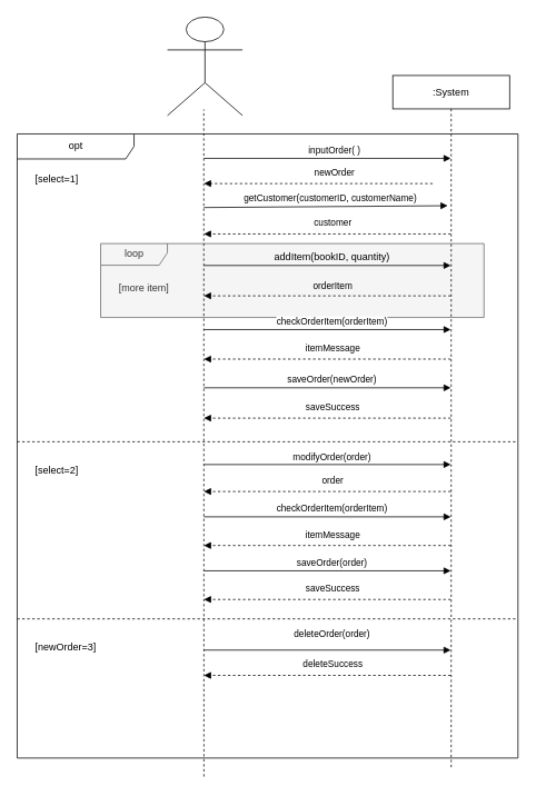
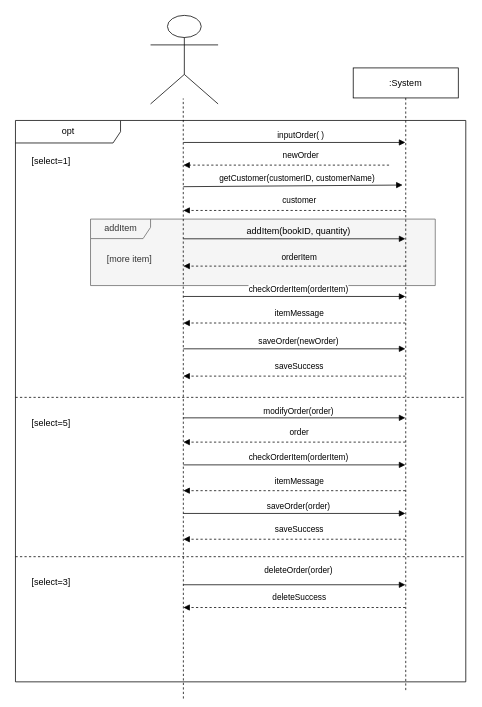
  <mxCell id="0" />
  <mxCell id="1" parent="0" />
  <mxCell id="2" value="opt" style="shape=umlFrame;tabWidth=110;tabHeight=30;tabPosition=left;html=1;boundedLbl=1;labelInHeader=1;width=140;height=30;swimlaneFillColor=none;" parent="1" vertex="1"><mxGeometry x="20" y="160" width="600" height="748" as="geometry" /></mxCell>
- <mxCell id="3" value="loop" style="shape=umlFrame;tabWidth=110;tabHeight=30;tabPosition=left;html=1;boundedLbl=1;labelInHeader=1;width=80;height=26;fillColor=#f5f5f5;fontColor=#333333;strokeColor=#666666;swimlaneFillColor=#F5F5F5;" parent="2" vertex="1"><mxGeometry x="100" y="131.41" width="459.32" height="88.59" as="geometry" /></mxCell>
+ <mxCell id="3" value="addItem" style="shape=umlFrame;tabWidth=110;tabHeight=30;tabPosition=left;html=1;boundedLbl=1;labelInHeader=1;width=80;height=26;fillColor=#f5f5f5;fontColor=#333333;strokeColor=#666666;swimlaneFillColor=#F5F5F5;" parent="2" vertex="1"><mxGeometry x="100" y="131.41" width="459.32" height="88.59" as="geometry" /></mxCell>
  <mxCell id="4" value="[more item]" style="text;fillColor=#f5f5f5;fontColor=#333333;strokeColor=none;" parent="3" vertex="1"><mxGeometry width="100" height="20" relative="1" as="geometry"><mxPoint x="20" y="40" as="offset" /></mxGeometry></mxCell>
  <mxCell id="5" value="[select=1]" style="text" parent="2" vertex="1"><mxGeometry width="100" height="20" relative="1" as="geometry"><mxPoint x="20" y="40" as="offset" /></mxGeometry></mxCell>
- <mxCell id="6" value="[select=2]" style="line;strokeWidth=1;dashed=1;labelPosition=center;verticalLabelPosition=bottom;align=left;verticalAlign=top;spacingLeft=20;spacingTop=15;" parent="2" vertex="1"><mxGeometry y="363.892" width="600" height="10.108" as="geometry" /></mxCell>
- <mxCell id="7" value="[newOrder=3]" style="line;strokeWidth=1;dashed=1;labelPosition=center;verticalLabelPosition=bottom;align=left;verticalAlign=top;spacingLeft=20;spacingTop=15;" parent="2" vertex="1"><mxGeometry y="576.162" width="600" height="10.108" as="geometry" /></mxCell>
+ <mxCell id="6" value="[select=5]" style="line;strokeWidth=1;dashed=1;labelPosition=center;verticalLabelPosition=bottom;align=left;verticalAlign=top;spacingLeft=20;spacingTop=15;" parent="2" vertex="1"><mxGeometry y="363.892" width="600" height="10.108" as="geometry" /></mxCell>
+ <mxCell id="7" value="[select=3]" style="line;strokeWidth=1;dashed=1;labelPosition=center;verticalLabelPosition=bottom;align=left;verticalAlign=top;spacingLeft=20;spacingTop=15;" parent="2" vertex="1"><mxGeometry y="576.162" width="600" height="10.108" as="geometry" /></mxCell>
  <mxCell id="8" value="" style="endArrow=none;startArrow=none;endFill=0;startFill=0;endSize=8;html=1;verticalAlign=bottom;dashed=1;labelBackgroundColor=none;rounded=0;" parent="2" edge="1"><mxGeometry x="-0.5" y="50" width="160" relative="1" as="geometry"><mxPoint x="223.729" y="770.238" as="sourcePoint" /><mxPoint x="223.552" y="-29.333" as="targetPoint" /><mxPoint as="offset" /></mxGeometry></mxCell>
  <mxCell id="9" value="" style="html=1;verticalAlign=bottom;labelBackgroundColor=none;endArrow=block;endFill=1;rounded=0;" parent="2" target="46" edge="1"><mxGeometry width="160" relative="1" as="geometry"><mxPoint x="223.729" y="29.314" as="sourcePoint" /><mxPoint x="497.797" y="28.838" as="targetPoint" /></mxGeometry></mxCell>
  <mxCell id="10" value="inputOrder( )" style="edgeLabel;html=1;align=center;verticalAlign=middle;resizable=0;points=[];" parent="9" vertex="1" connectable="0"><mxGeometry x="0.15" y="4" relative="1" as="geometry"><mxPoint x="-14" y="-6" as="offset" /></mxGeometry></mxCell>
  <mxCell id="11" value="" style="html=1;verticalAlign=bottom;labelBackgroundColor=none;endArrow=block;endFill=1;dashed=1;rounded=0;" parent="2" edge="1"><mxGeometry width="160" relative="1" as="geometry"><mxPoint x="497.797" y="59.499" as="sourcePoint" /><mxPoint x="223.729" y="59.499" as="targetPoint" /></mxGeometry></mxCell>
  <mxCell id="12" value="newOrder" style="edgeLabel;html=1;align=center;verticalAlign=middle;resizable=0;points=[];" parent="11" vertex="1" connectable="0"><mxGeometry x="-0.128" relative="1" as="geometry"><mxPoint x="1" y="-13" as="offset" /></mxGeometry></mxCell>
  <mxCell id="13" value="" style="html=1;verticalAlign=bottom;labelBackgroundColor=none;endArrow=block;endFill=1;rounded=0;entryX=0.47;entryY=0.188;entryDx=0;entryDy=0;entryPerimeter=0;" parent="2" target="46" edge="1"><mxGeometry width="160" relative="1" as="geometry"><mxPoint x="223.729" y="88.238" as="sourcePoint" /><mxPoint x="497.797" y="88.238" as="targetPoint" /></mxGeometry></mxCell>
  <mxCell id="14" value="getCustomer(customerID, customerName)" style="edgeLabel;html=1;align=center;verticalAlign=middle;resizable=0;points=[];" parent="13" vertex="1" connectable="0"><mxGeometry x="0.15" y="4" relative="1" as="geometry"><mxPoint x="-17" y="-6" as="offset" /></mxGeometry></mxCell>
  <mxCell id="15" value="" style="html=1;verticalAlign=bottom;labelBackgroundColor=none;endArrow=block;endFill=1;dashed=1;rounded=0;" parent="2" source="46" edge="1"><mxGeometry width="160" relative="1" as="geometry"><mxPoint x="497.797" y="119.91" as="sourcePoint" /><mxPoint x="223.729" y="119.91" as="targetPoint" /></mxGeometry></mxCell>
  <mxCell id="16" value="customer" style="edgeLabel;html=1;align=center;verticalAlign=middle;resizable=0;points=[];fontSize=11;" parent="15" vertex="1" connectable="0"><mxGeometry x="-0.128" relative="1" as="geometry"><mxPoint x="-13" y="-13" as="offset" /></mxGeometry></mxCell>
  <mxCell id="17" value="" style="html=1;verticalAlign=bottom;labelBackgroundColor=none;endArrow=block;endFill=1;rounded=0;" parent="2" target="46" edge="1"><mxGeometry width="160" relative="1" as="geometry"><mxPoint x="223.729" y="157.691" as="sourcePoint" /><mxPoint x="497.797" y="157.691" as="targetPoint" /></mxGeometry></mxCell>
  <mxCell id="18" value="addItem(bookID, quantity)" style="edgeLabel;html=1;align=center;verticalAlign=middle;resizable=0;points=[];labelBackgroundColor=#F5F5F5;fontSize=12;" parent="17" vertex="1" connectable="0"><mxGeometry x="0.15" y="4" relative="1" as="geometry"><mxPoint x="-17" y="-6" as="offset" /></mxGeometry></mxCell>
  <mxCell id="19" value="" style="html=1;verticalAlign=bottom;labelBackgroundColor=none;endArrow=block;endFill=1;dashed=1;rounded=0;" parent="2" source="46" edge="1"><mxGeometry width="160" relative="1" as="geometry"><mxPoint x="497.797" y="194.073" as="sourcePoint" /><mxPoint x="223.729" y="194.073" as="targetPoint" /></mxGeometry></mxCell>
  <mxCell id="20" value="orderItem" style="edgeLabel;html=1;align=center;verticalAlign=middle;resizable=0;points=[];labelBackgroundColor=#F5F5F5;" parent="19" vertex="1" connectable="0"><mxGeometry x="-0.128" relative="1" as="geometry"><mxPoint x="-13" y="-13" as="offset" /></mxGeometry></mxCell>
  <mxCell id="21" value="" style="html=1;verticalAlign=bottom;labelBackgroundColor=none;endArrow=block;endFill=1;rounded=0;" parent="2" target="46" edge="1"><mxGeometry width="160" relative="1" as="geometry"><mxPoint x="223.729" y="234.512" as="sourcePoint" /><mxPoint x="497.797" y="234.512" as="targetPoint" /></mxGeometry></mxCell>
  <mxCell id="22" value="checkOrderItem(orderItem)" style="edgeLabel;html=1;align=center;verticalAlign=middle;resizable=0;points=[];" parent="21" vertex="1" connectable="0"><mxGeometry x="0.15" y="4" relative="1" as="geometry"><mxPoint x="-17" y="-6" as="offset" /></mxGeometry></mxCell>
  <mxCell id="23" value="" style="html=1;verticalAlign=bottom;labelBackgroundColor=none;endArrow=block;endFill=1;dashed=1;rounded=0;" parent="2" source="46" edge="1"><mxGeometry width="160" relative="1" as="geometry"><mxPoint x="497.797" y="269.884" as="sourcePoint" /><mxPoint x="223.729" y="269.884" as="targetPoint" /></mxGeometry></mxCell>
  <mxCell id="24" value="itemMessage" style="edgeLabel;html=1;align=center;verticalAlign=middle;resizable=0;points=[];" parent="23" vertex="1" connectable="0"><mxGeometry x="-0.128" relative="1" as="geometry"><mxPoint x="-13" y="-13" as="offset" /></mxGeometry></mxCell>
  <mxCell id="25" value="" style="html=1;verticalAlign=bottom;labelBackgroundColor=none;endArrow=block;endFill=1;rounded=0;" parent="2" target="46" edge="1"><mxGeometry width="160" relative="1" as="geometry"><mxPoint x="223.729" y="304.258" as="sourcePoint" /><mxPoint x="497.797" y="304.258" as="targetPoint" /></mxGeometry></mxCell>
  <mxCell id="26" value="saveOrder(newOrder)" style="edgeLabel;html=1;align=center;verticalAlign=middle;resizable=0;points=[];" parent="25" vertex="1" connectable="0"><mxGeometry x="0.15" y="4" relative="1" as="geometry"><mxPoint x="-17" y="-6" as="offset" /></mxGeometry></mxCell>
  <mxCell id="27" value="" style="html=1;verticalAlign=bottom;labelBackgroundColor=none;endArrow=block;endFill=1;dashed=1;rounded=0;" parent="2" source="46" edge="1"><mxGeometry width="160" relative="1" as="geometry"><mxPoint x="497.797" y="340.641" as="sourcePoint" /><mxPoint x="223.729" y="340.641" as="targetPoint" /></mxGeometry></mxCell>
  <mxCell id="28" value="saveSuccess" style="edgeLabel;html=1;align=center;verticalAlign=middle;resizable=0;points=[];" parent="27" vertex="1" connectable="0"><mxGeometry x="-0.128" relative="1" as="geometry"><mxPoint x="-13" y="-13" as="offset" /></mxGeometry></mxCell>
  <mxCell id="29" value="" style="html=1;verticalAlign=bottom;labelBackgroundColor=none;endArrow=block;endFill=1;rounded=0;" parent="2" target="46" edge="1"><mxGeometry width="160" relative="1" as="geometry"><mxPoint x="223.729" y="396.242" as="sourcePoint" /><mxPoint x="497.797" y="396.242" as="targetPoint" /></mxGeometry></mxCell>
  <mxCell id="30" value="modifyOrder(order)" style="edgeLabel;html=1;align=center;verticalAlign=middle;resizable=0;points=[];" parent="29" vertex="1" connectable="0"><mxGeometry x="0.15" y="4" relative="1" as="geometry"><mxPoint x="-17" y="-6" as="offset" /></mxGeometry></mxCell>
  <mxCell id="31" value="" style="html=1;verticalAlign=bottom;labelBackgroundColor=none;endArrow=block;endFill=1;dashed=1;rounded=0;" parent="2" source="46" edge="1"><mxGeometry width="160" relative="1" as="geometry"><mxPoint x="497.797" y="428.581" as="sourcePoint" /><mxPoint x="223.729" y="428.581" as="targetPoint" /></mxGeometry></mxCell>
  <mxCell id="32" value="order" style="edgeLabel;html=1;align=center;verticalAlign=middle;resizable=0;points=[];" parent="31" vertex="1" connectable="0"><mxGeometry x="-0.128" relative="1" as="geometry"><mxPoint x="-13" y="-13" as="offset" /></mxGeometry></mxCell>
  <mxCell id="33" value="" style="html=1;verticalAlign=bottom;labelBackgroundColor=none;endArrow=block;endFill=1;rounded=0;" parent="2" target="46" edge="1"><mxGeometry width="160" relative="1" as="geometry"><mxPoint x="223.729" y="458.912" as="sourcePoint" /><mxPoint x="497.797" y="458.912" as="targetPoint" /></mxGeometry></mxCell>
  <mxCell id="34" value="checkOrderItem(orderItem)" style="edgeLabel;html=1;align=center;verticalAlign=middle;resizable=0;points=[];" parent="33" vertex="1" connectable="0"><mxGeometry x="0.15" y="4" relative="1" as="geometry"><mxPoint x="-17" y="-6" as="offset" /></mxGeometry></mxCell>
  <mxCell id="35" value="" style="html=1;verticalAlign=bottom;labelBackgroundColor=none;endArrow=block;endFill=1;dashed=1;rounded=0;" parent="2" source="46" edge="1"><mxGeometry width="160" relative="1" as="geometry"><mxPoint x="497.797" y="493.273" as="sourcePoint" /><mxPoint x="223.729" y="493.273" as="targetPoint" /></mxGeometry></mxCell>
  <mxCell id="36" value="itemMessage" style="edgeLabel;html=1;align=center;verticalAlign=middle;resizable=0;points=[];" parent="35" vertex="1" connectable="0"><mxGeometry x="-0.128" relative="1" as="geometry"><mxPoint x="-13" y="-13" as="offset" /></mxGeometry></mxCell>
  <mxCell id="37" value="" style="html=1;verticalAlign=bottom;labelBackgroundColor=none;endArrow=block;endFill=1;rounded=0;" parent="2" target="46" edge="1"><mxGeometry width="160" relative="1" as="geometry"><mxPoint x="223.729" y="523.604" as="sourcePoint" /><mxPoint x="497.797" y="523.604" as="targetPoint" /></mxGeometry></mxCell>
  <mxCell id="38" value="saveOrder(order)" style="edgeLabel;html=1;align=center;verticalAlign=middle;resizable=0;points=[];" parent="37" vertex="1" connectable="0"><mxGeometry x="0.15" y="4" relative="1" as="geometry"><mxPoint x="-17" y="-6" as="offset" /></mxGeometry></mxCell>
  <mxCell id="39" value="" style="html=1;verticalAlign=bottom;labelBackgroundColor=none;endArrow=block;endFill=1;dashed=1;rounded=0;" parent="2" source="46" edge="1"><mxGeometry width="160" relative="1" as="geometry"><mxPoint x="497.797" y="557.965" as="sourcePoint" /><mxPoint x="223.729" y="557.965" as="targetPoint" /></mxGeometry></mxCell>
  <mxCell id="40" value="saveSuccess" style="edgeLabel;html=1;align=center;verticalAlign=middle;resizable=0;points=[];" parent="39" vertex="1" connectable="0"><mxGeometry x="-0.128" relative="1" as="geometry"><mxPoint x="-13" y="-13" as="offset" /></mxGeometry></mxCell>
  <mxCell id="41" value="" style="html=1;verticalAlign=bottom;labelBackgroundColor=none;endArrow=block;endFill=1;rounded=0;" parent="2" target="46" edge="1"><mxGeometry width="160" relative="1" as="geometry"><mxPoint x="223.729" y="618.62" as="sourcePoint" /><mxPoint x="497.797" y="618.62" as="targetPoint" /></mxGeometry></mxCell>
  <mxCell id="42" value="deleteOrder(order)" style="edgeLabel;html=1;align=center;verticalAlign=middle;resizable=0;points=[];" parent="41" vertex="1" connectable="0"><mxGeometry x="0.15" y="4" relative="1" as="geometry"><mxPoint x="-17" y="-16" as="offset" /></mxGeometry></mxCell>
  <mxCell id="43" value="" style="html=1;verticalAlign=bottom;labelBackgroundColor=none;endArrow=block;endFill=1;dashed=1;rounded=0;" parent="2" source="46" edge="1"><mxGeometry width="160" relative="1" as="geometry"><mxPoint x="497.797" y="648.938" as="sourcePoint" /><mxPoint x="223.729" y="648.938" as="targetPoint" /></mxGeometry></mxCell>
  <mxCell id="44" value="deleteSuccess" style="edgeLabel;html=1;align=center;verticalAlign=middle;resizable=0;points=[];" parent="43" vertex="1" connectable="0"><mxGeometry x="-0.128" relative="1" as="geometry"><mxPoint x="-13" y="-13" as="offset" /></mxGeometry></mxCell>
  <mxCell id="45" value="" style="shape=umlActor;verticalLabelPosition=bottom;verticalAlign=top;html=1;" parent="1" vertex="1"><mxGeometry x="200" y="20" width="90" height="118" as="geometry" /></mxCell>
  <mxCell id="46" value=":System" style="shape=umlLifeline;perimeter=lifelinePerimeter;whiteSpace=wrap;html=1;container=1;collapsible=0;recursiveResize=0;outlineConnect=0;" parent="1" vertex="1"><mxGeometry x="470" y="90" width="140" height="830" as="geometry" /></mxCell>
